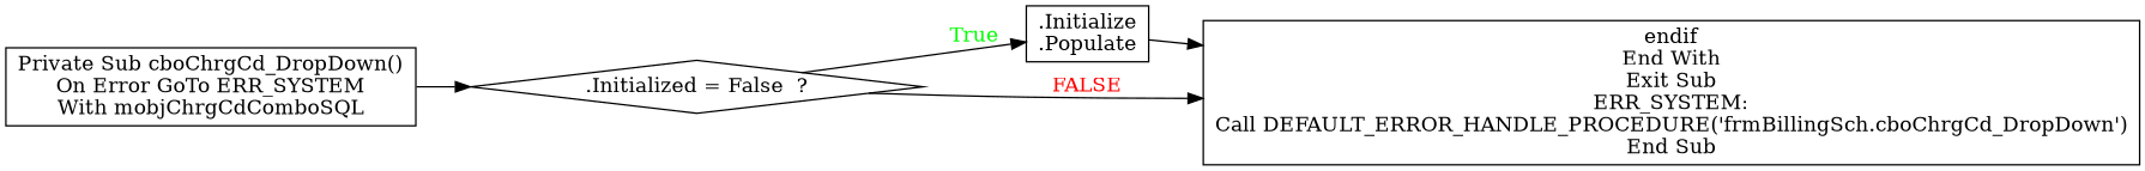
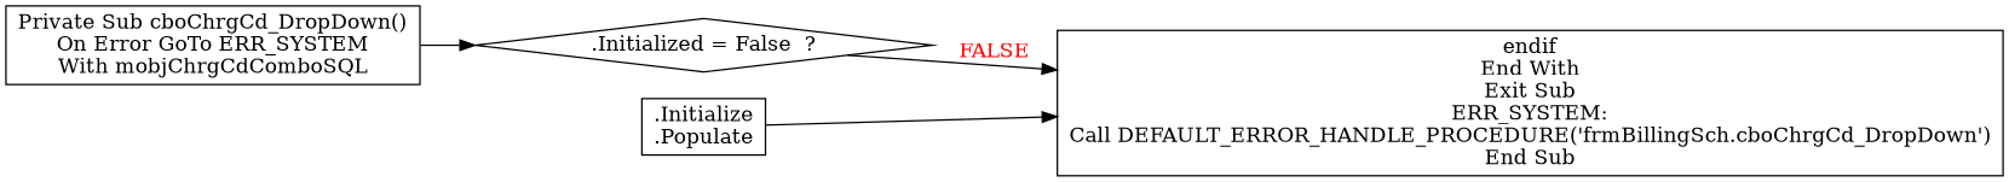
  digraph {
    rankdir=LR
    node [shape=box]
    n1 [label="Private Sub cboChrgCd_DropDown()\nOn Error GoTo ERR_SYSTEM\nWith mobjChrgCdComboSQL"]
    n2 [label=".Initialized = False  ?" shape=diamond]
    n3 [label=".Initialize\n.Populate"]
    n4 [label="endif\nEnd With\nExit Sub\nERR_SYSTEM:\nCall DEFAULT_ERROR_HANDLE_PROCEDURE('frmBillingSch.cboChrgCd_DropDown')\nEnd Sub"]
    n1 -> n2
-   n2 -> n3 [fontcolor=GREEN label=True]
    n2 -> n4 [fontcolor=RED label=FALSE]
    n3 -> n4
  }
